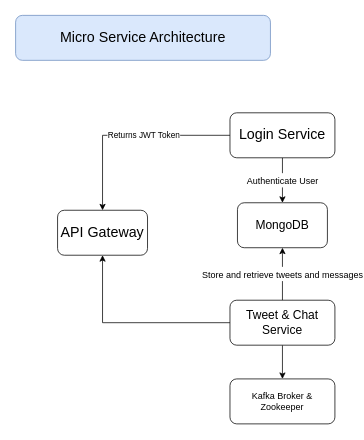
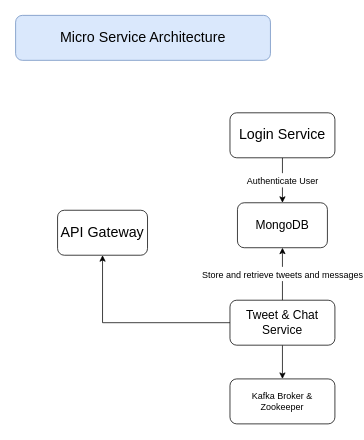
  <mxCell id="0" />
  <mxCell id="1" parent="0" />
  <mxCell id="2" value="&lt;font style=&quot;font-size: 19px;&quot;&gt;Micro Service Architecture&lt;/font&gt;" style="rounded=1;whiteSpace=wrap;html=1;fillColor=#dae8fc;strokeColor=#6c8ebf;" vertex="1" parent="1"><mxGeometry x="20" y="20" width="340" height="60" as="geometry" /></mxCell>
  <mxCell id="3" value="API Gateway" style="rounded=1;whiteSpace=wrap;html=1;fontSize=19;" vertex="1" parent="1"><mxGeometry x="76" y="280" width="120" height="60" as="geometry" /></mxCell>
- <mxCell id="4" style="edgeStyle=orthogonalEdgeStyle;rounded=0;orthogonalLoop=1;jettySize=auto;html=1;entryX=0.5;entryY=0;entryDx=0;entryDy=0;fontSize=19;" edge="1" parent="1" source="7" target="3"><mxGeometry relative="1" as="geometry" /></mxCell>
- <mxCell id="5" value="&lt;font style=&quot;font-size: 11px;&quot;&gt;Returns JWT Token&lt;/font&gt;" style="edgeLabel;html=1;align=center;verticalAlign=middle;resizable=0;points=[];fontSize=19;" vertex="1" connectable="0" parent="4"><mxGeometry x="0.118" y="-3" relative="1" as="geometry"><mxPoint x="35" as="offset" /></mxGeometry></mxCell>
  <mxCell id="6" value="&lt;font style=&quot;font-size: 12px;&quot;&gt;Authenticate User&lt;/font&gt;" style="edgeStyle=orthogonalEdgeStyle;rounded=0;orthogonalLoop=1;jettySize=auto;html=1;entryX=0.5;entryY=0;entryDx=0;entryDy=0;fontSize=16;" edge="1" parent="1" source="7" target="12"><mxGeometry relative="1" as="geometry"><Array as="points"><mxPoint x="376" y="240" /><mxPoint x="376" y="240" /></Array></mxGeometry></mxCell>
  <mxCell id="7" value="Login Service" style="rounded=1;whiteSpace=wrap;html=1;fontSize=19;" vertex="1" parent="1"><mxGeometry x="306" y="150" width="140" height="60" as="geometry" /></mxCell>
  <mxCell id="8" style="edgeStyle=orthogonalEdgeStyle;rounded=0;orthogonalLoop=1;jettySize=auto;html=1;entryX=0.5;entryY=1;entryDx=0;entryDy=0;fontSize=11;" edge="1" parent="1" source="11" target="3"><mxGeometry relative="1" as="geometry" /></mxCell>
  <mxCell id="9" value="&lt;font style=&quot;font-size: 12px;&quot;&gt;Store and retrieve tweets and messages&lt;/font&gt;" style="edgeStyle=orthogonalEdgeStyle;rounded=0;orthogonalLoop=1;jettySize=auto;html=1;fontSize=16;" edge="1" parent="1" source="11" target="12"><mxGeometry relative="1" as="geometry" /></mxCell>
  <mxCell id="10" style="edgeStyle=orthogonalEdgeStyle;rounded=0;orthogonalLoop=1;jettySize=auto;html=1;entryX=0.5;entryY=0;entryDx=0;entryDy=0;fontSize=12;" edge="1" parent="1" source="11" target="13"><mxGeometry relative="1" as="geometry" /></mxCell>
  <mxCell id="11" value="&lt;font style=&quot;font-size: 16px;&quot;&gt;Tweet &amp;amp; Chat Service&lt;/font&gt;" style="rounded=1;whiteSpace=wrap;html=1;fontSize=11;" vertex="1" parent="1"><mxGeometry x="306" y="400" width="140" height="60" as="geometry" /></mxCell>
  <mxCell id="12" value="MongoDB" style="rounded=1;whiteSpace=wrap;html=1;fontSize=16;" vertex="1" parent="1"><mxGeometry x="316" y="270" width="120" height="60" as="geometry" /></mxCell>
  <mxCell id="13" value="Kafka Broker &amp;amp; Zookeeper" style="rounded=1;whiteSpace=wrap;html=1;fontSize=12;" vertex="1" parent="1"><mxGeometry x="306" y="505" width="140" height="60" as="geometry" /></mxCell>
